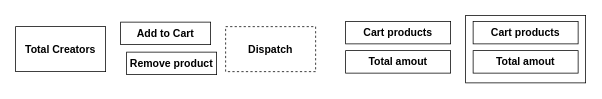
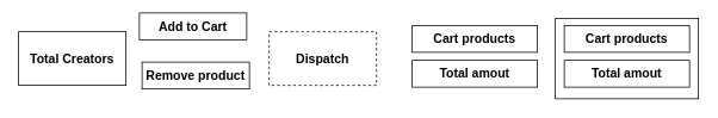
  <mxCell id="0" />
  <mxCell id="1" parent="0" />
  <mxCell id="2" value="&lt;b&gt;&lt;font style=&quot;font-size: 14px&quot;&gt;Total Creators&lt;/font&gt;&lt;/b&gt;" style="rounded=0;whiteSpace=wrap;html=1;" vertex="1" parent="1"><mxGeometry x="20" y="35" width="120" height="60" as="geometry" /></mxCell>
- <mxCell id="3" value="&lt;span style=&quot;font-size: 14px&quot;&gt;&lt;b&gt;Add to Cart&lt;br&gt;&lt;/b&gt;&lt;/span&gt;" style="rounded=0;whiteSpace=wrap;html=1;" vertex="1" parent="1"><mxGeometry x="160" y="29" width="120" height="30" as="geometry" /></mxCell>
+ <mxCell id="3" value="&lt;span style=&quot;font-size: 14px&quot;&gt;&lt;b&gt;Add to Cart&lt;br&gt;&lt;/b&gt;&lt;/span&gt;" style="rounded=0;whiteSpace=wrap;html=1;" vertex="1" parent="1"><mxGeometry x="155" y="14" width="120" height="30" as="geometry" /></mxCell>
  <mxCell id="4" value="&lt;span style=&quot;font-size: 14px&quot;&gt;&lt;b&gt;Dispatch&lt;br&gt;&lt;/b&gt;&lt;/span&gt;" style="rounded=0;whiteSpace=wrap;html=1;dashed=1;" vertex="1" parent="1"><mxGeometry x="300" y="35" width="120" height="60" as="geometry" /></mxCell>
  <mxCell id="5" value="&lt;span style=&quot;font-size: 14px&quot;&gt;&lt;b&gt;Cart products&lt;br&gt;&lt;/b&gt;&lt;/span&gt;" style="rounded=0;whiteSpace=wrap;html=1;" vertex="1" parent="1"><mxGeometry x="460" y="28" width="140" height="30" as="geometry" /></mxCell>
  <mxCell id="6" value="&lt;span style=&quot;font-size: 14px&quot;&gt;&lt;b&gt;Total amout&lt;br&gt;&lt;/b&gt;&lt;/span&gt;" style="rounded=0;whiteSpace=wrap;html=1;" vertex="1" parent="1"><mxGeometry x="460" y="67" width="140" height="30" as="geometry" /></mxCell>
- <mxCell id="7" value="&lt;span style=&quot;font-size: 14px&quot;&gt;&lt;b&gt;Remove product&lt;br&gt;&lt;/b&gt;&lt;/span&gt;" style="rounded=0;whiteSpace=wrap;html=1;" vertex="1" parent="1"><mxGeometry x="168" y="69" width="120" height="30" as="geometry" /></mxCell>
+ <mxCell id="7" value="&lt;span style=&quot;font-size: 14px&quot;&gt;&lt;b&gt;Remove product&lt;br&gt;&lt;/b&gt;&lt;/span&gt;" style="rounded=0;whiteSpace=wrap;html=1;" vertex="1" parent="1"><mxGeometry x="158" y="69" width="120" height="30" as="geometry" /></mxCell>
  <mxCell id="8" value="" style="rounded=0;whiteSpace=wrap;html=1;" vertex="1" parent="1"><mxGeometry x="620" y="20" width="160" height="90" as="geometry" /></mxCell>
  <mxCell id="9" value="&lt;span style=&quot;font-size: 14px&quot;&gt;&lt;b&gt;Cart products&lt;br&gt;&lt;/b&gt;&lt;/span&gt;" style="rounded=0;whiteSpace=wrap;html=1;" vertex="1" parent="1"><mxGeometry x="630" y="28" width="140" height="30" as="geometry" /></mxCell>
  <mxCell id="10" value="&lt;span style=&quot;font-size: 14px&quot;&gt;&lt;b&gt;Total amout&lt;br&gt;&lt;/b&gt;&lt;/span&gt;" style="rounded=0;whiteSpace=wrap;html=1;" vertex="1" parent="1"><mxGeometry x="630" y="67" width="140" height="30" as="geometry" /></mxCell>
